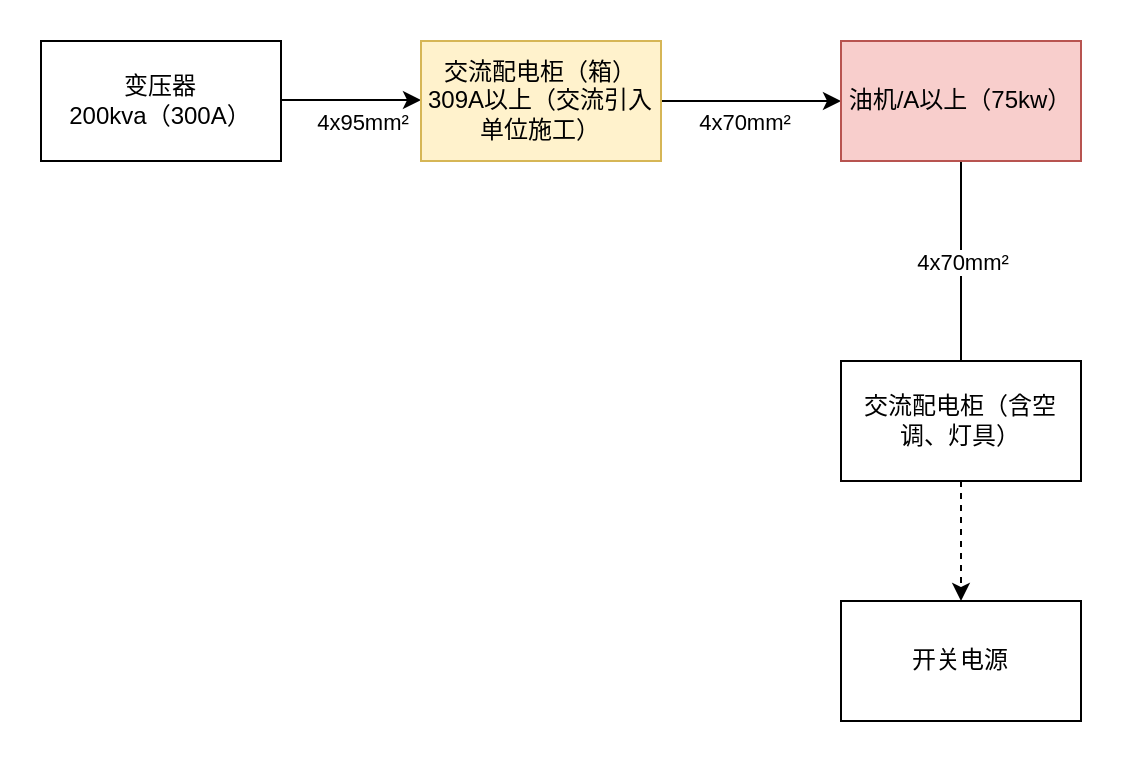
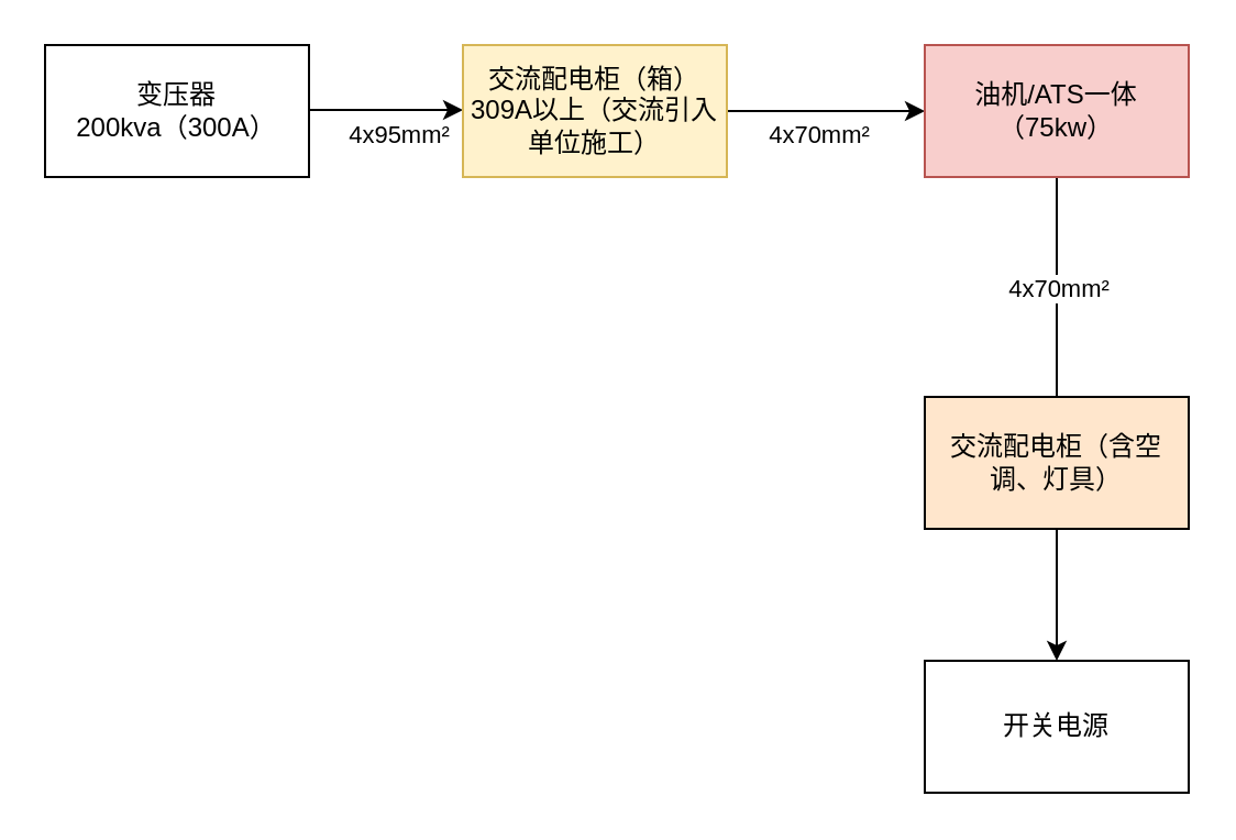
  <mxCell id="0" />
  <mxCell id="1" parent="0" />
  <mxCell id="2" value="变压器&lt;div&gt;200kva（300A）&lt;/div&gt;" style="rounded=0;whiteSpace=wrap;html=1;" parent="1" vertex="1"><mxGeometry x="20" y="20" width="120" height="60" as="geometry" /></mxCell>
  <mxCell id="3" value="" style="endArrow=classic;html=1;rounded=0;exitX=1;exitY=0.5;exitDx=0;exitDy=0;entryX=0;entryY=0.5;entryDx=0;entryDy=0;" parent="1" edge="1"><mxGeometry width="50" height="50" relative="1" as="geometry"><mxPoint x="140" y="49.5" as="sourcePoint" /><mxPoint x="210" y="49.5" as="targetPoint" /></mxGeometry></mxCell>
  <mxCell id="4" value="4x95mm²" style="edgeLabel;html=1;align=center;verticalAlign=middle;resizable=0;points=[];" parent="3" vertex="1" connectable="0"><mxGeometry x="0.05" y="4" relative="1" as="geometry"><mxPoint x="3" y="15" as="offset" /></mxGeometry></mxCell>
  <mxCell id="5" style="edgeStyle=orthogonalEdgeStyle;rounded=0;orthogonalLoop=1;jettySize=auto;html=1;exitX=1;exitY=0.5;exitDx=0;exitDy=0;entryX=0;entryY=0.5;entryDx=0;entryDy=0;" parent="1" source="7" target="10" edge="1"><mxGeometry relative="1" as="geometry" /></mxCell>
  <mxCell id="6" value="4x70mm²" style="edgeLabel;html=1;align=center;verticalAlign=middle;resizable=0;points=[];" parent="5" vertex="1" connectable="0"><mxGeometry x="-0.413" y="3" relative="1" as="geometry"><mxPoint x="15" y="13" as="offset" /></mxGeometry></mxCell>
  <mxCell id="7" value="交流配电柜（箱）309A以上（交流引入单位施工）" style="rounded=0;whiteSpace=wrap;html=1;fillColor=#fff2cc;strokeColor=#d6b656;" parent="1" vertex="1"><mxGeometry x="210" y="20" width="120" height="60" as="geometry" /></mxCell>
  <mxCell id="8" style="edgeStyle=orthogonalEdgeStyle;rounded=0;orthogonalLoop=1;jettySize=auto;html=1;exitX=0.5;exitY=1;exitDx=0;exitDy=0;entryX=0.5;entryY=0;entryDx=0;entryDy=0;endArrow=none;" parent="1" source="10" target="12" edge="1"><mxGeometry relative="1" as="geometry"><mxPoint x="460" y="200" as="targetPoint" /><Array as="points"><mxPoint x="530" y="190" /><mxPoint x="530" y="190" /></Array></mxGeometry></mxCell>
  <mxCell id="9" value="4x70mm²" style="edgeLabel;html=1;align=center;verticalAlign=middle;resizable=0;points=[];" parent="8" vertex="1" connectable="0"><mxGeometry x="-0.15" y="1" relative="1" as="geometry"><mxPoint x="-1" y="-44" as="offset" /></mxGeometry></mxCell>
- <mxCell id="10" value="油机/A以上（75kw）" style="rounded=0;whiteSpace=wrap;html=1;fillColor=#f8cecc;strokeColor=#b85450;" parent="1" vertex="1"><mxGeometry x="420" y="20" width="120" height="60" as="geometry" /></mxCell>
- <mxCell id="11" style="edgeStyle=orthogonalEdgeStyle;rounded=0;orthogonalLoop=1;jettySize=auto;html=1;exitX=0.5;exitY=1;exitDx=0;exitDy=0;entryX=0.5;entryY=0;entryDx=0;entryDy=0;dashed=1;" parent="1" source="12" target="13" edge="1"><mxGeometry relative="1" as="geometry" /></mxCell>
- <mxCell id="12" value="交流配电柜（含空调、灯具）" style="rounded=0;whiteSpace=wrap;html=1;" parent="1" vertex="1"><mxGeometry x="420" y="180" width="120" height="60" as="geometry" /></mxCell>
+ <mxCell id="10" value="油机/ATS一体（75kw）" style="rounded=0;whiteSpace=wrap;html=1;fillColor=#f8cecc;strokeColor=#b85450;" parent="1" vertex="1"><mxGeometry x="420" y="20" width="120" height="60" as="geometry" /></mxCell>
+ <mxCell id="11" style="edgeStyle=orthogonalEdgeStyle;rounded=0;orthogonalLoop=1;jettySize=auto;html=1;exitX=0.5;exitY=1;exitDx=0;exitDy=0;entryX=0.5;entryY=0;entryDx=0;entryDy=0;" parent="1" source="12" target="13" edge="1"><mxGeometry relative="1" as="geometry" /></mxCell>
+ <mxCell id="12" value="交流配电柜（含空调、灯具）" style="rounded=0;whiteSpace=wrap;html=1;fillColor=#ffe6cc;" parent="1" vertex="1"><mxGeometry x="420" y="180" width="120" height="60" as="geometry" /></mxCell>
  <mxCell id="13" value="开关电源" style="rounded=0;whiteSpace=wrap;html=1;" parent="1" vertex="1"><mxGeometry x="420" y="300" width="120" height="60" as="geometry" /></mxCell>
